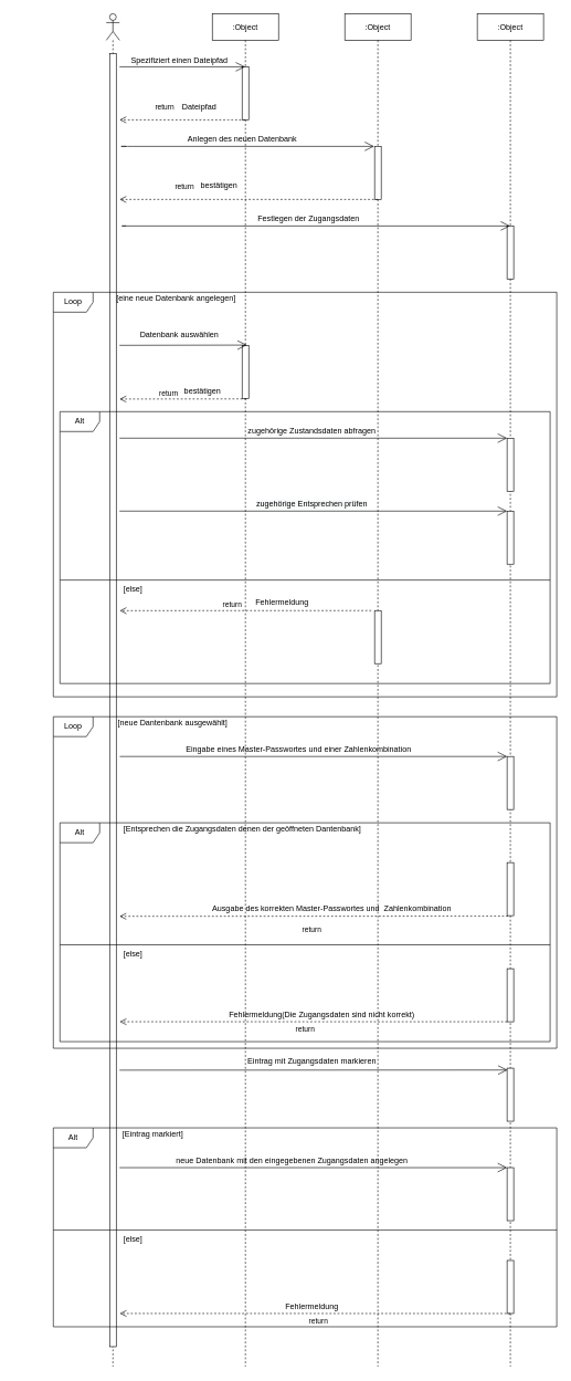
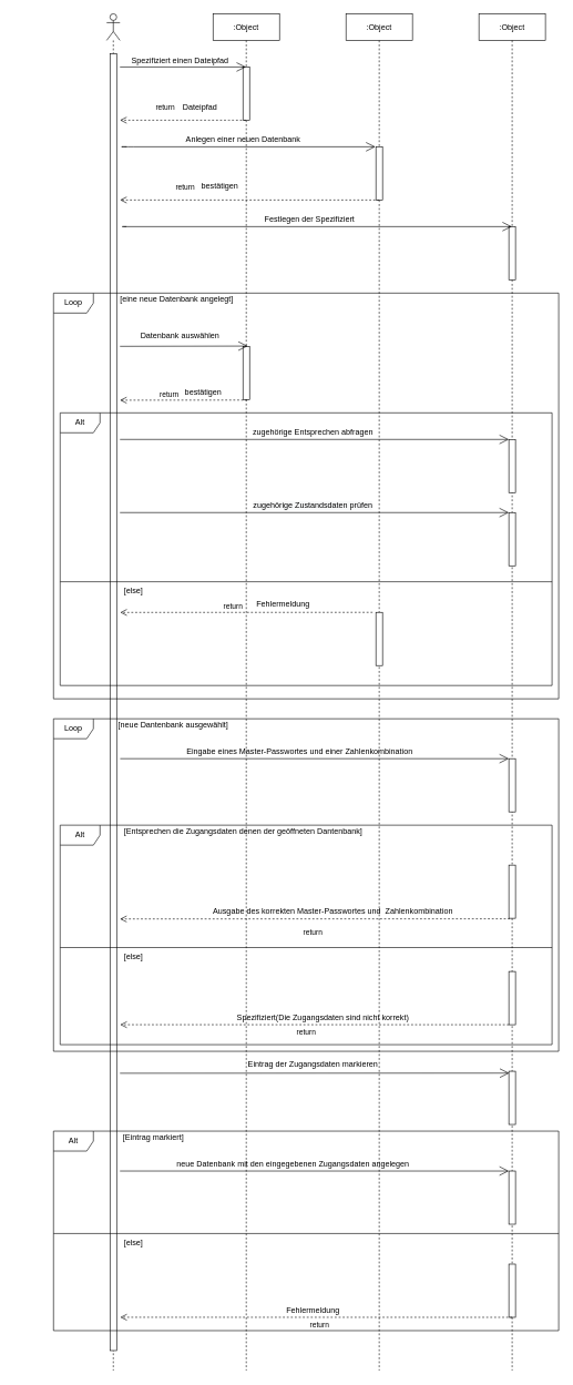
  <mxCell id="0" />
  <mxCell id="1" parent="0" />
  <mxCell id="2" value="" style="shape=umlLifeline;participant=umlActor;perimeter=lifelinePerimeter;whiteSpace=wrap;html=1;container=1;collapsible=0;recursiveResize=0;verticalAlign=top;spacingTop=36;outlineConnect=0;" vertex="1" parent="1"><mxGeometry x="160" y="20" width="20" height="2040" as="geometry" /></mxCell>
  <mxCell id="3" value="" style="html=1;points=[];perimeter=orthogonalPerimeter;" vertex="1" parent="2"><mxGeometry x="5" y="60" width="10" height="1950" as="geometry" /></mxCell>
  <mxCell id="4" value=":Object" style="shape=umlLifeline;perimeter=lifelinePerimeter;whiteSpace=wrap;html=1;container=1;collapsible=0;recursiveResize=0;outlineConnect=0;" vertex="1" parent="1"><mxGeometry x="720" y="20" width="100" height="2040" as="geometry" /></mxCell>
  <mxCell id="5" value="" style="html=1;points=[];perimeter=orthogonalPerimeter;" vertex="1" parent="4"><mxGeometry x="45" y="320" width="10" height="80" as="geometry" /></mxCell>
  <mxCell id="6" value="" style="html=1;points=[];perimeter=orthogonalPerimeter;strokeColor=#000000;" vertex="1" parent="4"><mxGeometry x="45" y="1590" width="10" height="80" as="geometry" /></mxCell>
  <mxCell id="7" value=":Object" style="shape=umlLifeline;perimeter=lifelinePerimeter;whiteSpace=wrap;html=1;container=1;collapsible=0;recursiveResize=0;outlineConnect=0;" vertex="1" parent="1"><mxGeometry x="520" y="20" width="100" height="2040" as="geometry" /></mxCell>
  <mxCell id="8" value="" style="html=1;points=[];perimeter=orthogonalPerimeter;" vertex="1" parent="7"><mxGeometry x="45" y="200" width="10" height="80" as="geometry" /></mxCell>
  <mxCell id="9" value=":Object" style="shape=umlLifeline;perimeter=lifelinePerimeter;whiteSpace=wrap;html=1;container=1;collapsible=0;recursiveResize=0;outlineConnect=0;" vertex="1" parent="1"><mxGeometry x="320" y="20" width="100" height="2040" as="geometry" /></mxCell>
  <mxCell id="10" value="" style="html=1;points=[];perimeter=orthogonalPerimeter;" vertex="1" parent="9"><mxGeometry x="45" y="80" width="10" height="80" as="geometry" /></mxCell>
  <mxCell id="11" value="" style="endArrow=open;endFill=1;endSize=12;html=1;" edge="1" parent="1" target="9"><mxGeometry width="160" relative="1" as="geometry"><mxPoint x="180" y="100" as="sourcePoint" /><mxPoint x="330" y="100" as="targetPoint" /></mxGeometry></mxCell>
  <mxCell id="12" value="Spezifiziert einen Dateipfad" style="text;html=1;align=center;verticalAlign=middle;resizable=0;points=[];autosize=1;" vertex="1" parent="1"><mxGeometry x="190" y="80" width="160" height="20" as="geometry" /></mxCell>
  <mxCell id="13" value="Dateipfad" style="text;html=1;align=center;verticalAlign=middle;resizable=0;points=[];autosize=1;" vertex="1" parent="1"><mxGeometry x="265" y="150" width="70" height="20" as="geometry" /></mxCell>
  <mxCell id="14" value="" style="endArrow=open;endFill=1;endSize=12;html=1;entryX=-0.08;entryY=0;entryDx=0;entryDy=0;entryPerimeter=0;" edge="1" parent="1" target="8"><mxGeometry width="160" relative="1" as="geometry"><mxPoint x="190" y="220" as="sourcePoint" /><mxPoint x="565" y="220" as="targetPoint" /><Array as="points"><mxPoint x="180" y="220" /><mxPoint x="190" y="220" /></Array></mxGeometry></mxCell>
  <mxCell id="15" value="return" style="html=1;verticalAlign=bottom;endArrow=open;dashed=1;endSize=8;" edge="1" parent="1"><mxGeometry x="0.498" y="-10" relative="1" as="geometry"><mxPoint x="180" y="300" as="targetPoint" /><mxPoint x="570" y="300" as="sourcePoint" /><Array as="points"><mxPoint x="470" y="300" /></Array><mxPoint as="offset" /></mxGeometry></mxCell>
  <mxCell id="16" value="return" style="html=1;verticalAlign=bottom;endArrow=open;dashed=1;endSize=8;" edge="1" parent="1" source="9"><mxGeometry x="0.295" y="-10" relative="1" as="geometry"><mxPoint x="290" y="180" as="sourcePoint" /><mxPoint x="180" y="180" as="targetPoint" /><Array as="points"><mxPoint x="340" y="180" /></Array><mxPoint x="1" as="offset" /></mxGeometry></mxCell>
  <mxCell id="17" value="bestätigen" style="text;html=1;align=center;verticalAlign=middle;resizable=0;points=[];autosize=1;" vertex="1" parent="1"><mxGeometry x="295" y="270" width="70" height="20" as="geometry" /></mxCell>
- <mxCell id="18" value="Anlegen des neuen Datenbank" style="text;html=1;align=center;verticalAlign=middle;resizable=0;points=[];autosize=1;" vertex="1" parent="1"><mxGeometry x="270" y="200" width="190" height="20" as="geometry" /></mxCell>
+ <mxCell id="18" value="Anlegen einer neuen Datenbank" style="text;html=1;align=center;verticalAlign=middle;resizable=0;points=[];autosize=1;" vertex="1" parent="1"><mxGeometry x="270" y="200" width="190" height="20" as="geometry" /></mxCell>
  <mxCell id="19" value="" style="endArrow=open;endFill=1;endSize=12;html=1;" edge="1" parent="1" target="4"><mxGeometry width="160" relative="1" as="geometry"><mxPoint x="190" y="340" as="sourcePoint" /><mxPoint x="330" y="340" as="targetPoint" /><Array as="points"><mxPoint x="180" y="340" /></Array></mxGeometry></mxCell>
- <mxCell id="20" value="Festlegen der Zugangsdaten" style="text;html=1;align=center;verticalAlign=middle;resizable=0;points=[];autosize=1;" vertex="1" parent="1"><mxGeometry x="380" y="320" width="170" height="20" as="geometry" /></mxCell>
+ <mxCell id="20" value="Festlegen der Spezifiziert" style="text;html=1;align=center;verticalAlign=middle;resizable=0;points=[];autosize=1;" vertex="1" parent="1"><mxGeometry x="380" y="320" width="170" height="20" as="geometry" /></mxCell>
  <mxCell id="21" value="Loop" style="shape=umlFrame;whiteSpace=wrap;html=1;" vertex="1" parent="1"><mxGeometry x="80" y="440" width="760" height="610" as="geometry" /></mxCell>
  <mxCell id="22" value="" style="html=1;points=[];perimeter=orthogonalPerimeter;" vertex="1" parent="1"><mxGeometry x="365" y="520" width="10" height="80" as="geometry" /></mxCell>
  <mxCell id="23" value="return" style="html=1;verticalAlign=bottom;endArrow=open;dashed=1;endSize=8;exitX=0.64;exitY=1.01;exitDx=0;exitDy=0;exitPerimeter=0;" edge="1" parent="1" source="22"><mxGeometry x="0.223" relative="1" as="geometry"><mxPoint x="250" y="570" as="sourcePoint" /><mxPoint x="180" y="601" as="targetPoint" /><mxPoint as="offset" /></mxGeometry></mxCell>
  <mxCell id="24" value="" style="endArrow=open;endFill=1;endSize=12;html=1;entryX=0.72;entryY=-0.005;entryDx=0;entryDy=0;entryPerimeter=0;" edge="1" parent="1" target="22"><mxGeometry width="160" relative="1" as="geometry"><mxPoint x="180" y="520" as="sourcePoint" /><mxPoint x="330" y="500" as="targetPoint" /></mxGeometry></mxCell>
  <mxCell id="25" value="Datenbank auswählen" style="text;html=1;align=center;verticalAlign=middle;resizable=0;points=[];autosize=1;" vertex="1" parent="1"><mxGeometry x="205" y="495" width="130" height="20" as="geometry" /></mxCell>
- <mxCell id="26" value="&amp;nbsp; &amp;nbsp; &amp;nbsp; &amp;nbsp; &amp;nbsp; &amp;nbsp; &amp;nbsp; &amp;nbsp; &amp;nbsp; &amp;nbsp; &amp;nbsp; &amp;nbsp; &amp;nbsp; &amp;nbsp; &amp;nbsp; &amp;nbsp; &amp;nbsp; &amp;nbsp; &amp;nbsp; &amp;nbsp; &amp;nbsp; &amp;nbsp; &amp;nbsp;[eine neue Datenbank angelegen]" style="text;html=1;align=center;verticalAlign=middle;resizable=0;points=[];autosize=1;" vertex="1" parent="1"><mxGeometry x="20" y="440" width="340" height="20" as="geometry" /></mxCell>
+ <mxCell id="26" value="&amp;nbsp; &amp;nbsp; &amp;nbsp; &amp;nbsp; &amp;nbsp; &amp;nbsp; &amp;nbsp; &amp;nbsp; &amp;nbsp; &amp;nbsp; &amp;nbsp; &amp;nbsp; &amp;nbsp; &amp;nbsp; &amp;nbsp; &amp;nbsp; &amp;nbsp; &amp;nbsp; &amp;nbsp; &amp;nbsp; &amp;nbsp; &amp;nbsp; &amp;nbsp;[eine neue Datenbank angelegt]" style="text;html=1;align=center;verticalAlign=middle;resizable=0;points=[];autosize=1;" vertex="1" parent="1"><mxGeometry x="20" y="440" width="340" height="20" as="geometry" /></mxCell>
  <mxCell id="27" value="bestätigen" style="text;html=1;align=center;verticalAlign=middle;resizable=0;points=[];autosize=1;" vertex="1" parent="1"><mxGeometry x="270" y="580" width="70" height="20" as="geometry" /></mxCell>
  <mxCell id="28" value="Alt" style="shape=umlFrame;whiteSpace=wrap;html=1;strokeColor=#000000;" vertex="1" parent="1"><mxGeometry x="90" y="620" width="740" height="410" as="geometry" /></mxCell>
  <mxCell id="29" value="" style="html=1;points=[];perimeter=orthogonalPerimeter;" vertex="1" parent="1"><mxGeometry x="765" y="660" width="10" height="80" as="geometry" /></mxCell>
  <mxCell id="30" value="" style="html=1;points=[];perimeter=orthogonalPerimeter;" vertex="1" parent="1"><mxGeometry x="765" y="770" width="10" height="80" as="geometry" /></mxCell>
  <mxCell id="31" value="" style="endArrow=open;endFill=1;endSize=12;html=1;" edge="1" parent="1"><mxGeometry width="160" relative="1" as="geometry"><mxPoint x="180" y="660" as="sourcePoint" /><mxPoint x="765" y="660" as="targetPoint" /></mxGeometry></mxCell>
  <mxCell id="32" value="" style="endArrow=open;endFill=1;endSize=12;html=1;" edge="1" parent="1"><mxGeometry width="160" relative="1" as="geometry"><mxPoint x="180" y="770" as="sourcePoint" /><mxPoint x="765" y="770" as="targetPoint" /></mxGeometry></mxCell>
- <mxCell id="33" value="zugehörige Zustandsdaten abfragen" style="text;html=1;align=center;verticalAlign=middle;resizable=0;points=[];autosize=1;" vertex="1" parent="1"><mxGeometry x="365" y="640" width="210" height="20" as="geometry" /></mxCell>
- <mxCell id="34" value="&lt;span style=&quot;color: rgb(0 , 0 , 0) ; font-family: &amp;#34;helvetica&amp;#34; ; font-size: 12px ; font-style: normal ; font-weight: 400 ; letter-spacing: normal ; text-align: center ; text-indent: 0px ; text-transform: none ; word-spacing: 0px ; background-color: rgb(248 , 249 , 250) ; display: inline ; float: none&quot;&gt;zugehörige Entsprechen prüfen&lt;/span&gt;" style="text;html=1;align=center;verticalAlign=middle;resizable=0;points=[];autosize=1;" vertex="1" parent="1"><mxGeometry x="375" y="750" width="190" height="20" as="geometry" /></mxCell>
+ <mxCell id="33" value="zugehörige Entsprechen abfragen" style="text;html=1;align=center;verticalAlign=middle;resizable=0;points=[];autosize=1;" vertex="1" parent="1"><mxGeometry x="365" y="640" width="210" height="20" as="geometry" /></mxCell>
+ <mxCell id="34" value="&lt;span style=&quot;color: rgb(0 , 0 , 0) ; font-family: &amp;#34;helvetica&amp;#34; ; font-size: 12px ; font-style: normal ; font-weight: 400 ; letter-spacing: normal ; text-align: center ; text-indent: 0px ; text-transform: none ; word-spacing: 0px ; background-color: rgb(248 , 249 , 250) ; display: inline ; float: none&quot;&gt;zugehörige Zustandsdaten prüfen&lt;/span&gt;" style="text;html=1;align=center;verticalAlign=middle;resizable=0;points=[];autosize=1;" vertex="1" parent="1"><mxGeometry x="375" y="750" width="190" height="20" as="geometry" /></mxCell>
  <mxCell id="35" value="" style="line;strokeWidth=1;fillColor=none;align=left;verticalAlign=middle;spacingTop=-1;spacingLeft=3;spacingRight=3;rotatable=0;labelPosition=right;points=[];portConstraint=eastwest;" vertex="1" parent="1"><mxGeometry x="90" y="870" width="740" height="8" as="geometry" /></mxCell>
  <mxCell id="36" value="[else]" style="text;html=1;align=center;verticalAlign=middle;resizable=0;points=[];autosize=1;" vertex="1" parent="1"><mxGeometry x="180" y="878" width="40" height="20" as="geometry" /></mxCell>
  <mxCell id="37" value="" style="html=1;points=[];perimeter=orthogonalPerimeter;strokeColor=#000000;" vertex="1" parent="1"><mxGeometry x="565" y="920" width="10" height="80" as="geometry" /></mxCell>
  <mxCell id="38" value="return" style="html=1;verticalAlign=bottom;endArrow=open;dashed=1;endSize=8;entryX=0.122;entryY=0.732;entryDx=0;entryDy=0;entryPerimeter=0;" edge="1" parent="1" target="28"><mxGeometry x="0.106" relative="1" as="geometry"><mxPoint x="560" y="920" as="sourcePoint" /><mxPoint x="480" y="920" as="targetPoint" /><mxPoint as="offset" /></mxGeometry></mxCell>
  <mxCell id="39" value="Fehlermeldung" style="text;html=1;align=center;verticalAlign=middle;resizable=0;points=[];autosize=1;" vertex="1" parent="1"><mxGeometry x="375" y="898" width="100" height="20" as="geometry" /></mxCell>
  <mxCell id="40" value="Loop" style="shape=umlFrame;whiteSpace=wrap;html=1;strokeColor=#000000;" vertex="1" parent="1"><mxGeometry x="80" y="1080" width="760" height="500" as="geometry" /></mxCell>
  <mxCell id="41" value="" style="html=1;points=[];perimeter=orthogonalPerimeter;strokeColor=#000000;" vertex="1" parent="1"><mxGeometry x="765" y="1140" width="10" height="80" as="geometry" /></mxCell>
  <mxCell id="42" value="[neue Dantenbank ausgewählt]" style="text;html=1;align=center;verticalAlign=middle;resizable=0;points=[];autosize=1;" vertex="1" parent="1"><mxGeometry x="170" y="1080" width="180" height="20" as="geometry" /></mxCell>
  <mxCell id="43" value="Alt" style="shape=umlFrame;whiteSpace=wrap;html=1;strokeColor=#000000;" vertex="1" parent="1"><mxGeometry x="90" y="1240" width="740" height="330" as="geometry" /></mxCell>
  <mxCell id="44" value="" style="html=1;points=[];perimeter=orthogonalPerimeter;strokeColor=#000000;" vertex="1" parent="1"><mxGeometry x="765" y="1300" width="10" height="80" as="geometry" /></mxCell>
  <mxCell id="45" value="" style="html=1;points=[];perimeter=orthogonalPerimeter;strokeColor=#000000;" vertex="1" parent="1"><mxGeometry x="765" y="1460" width="10" height="80" as="geometry" /></mxCell>
  <mxCell id="46" value="" style="line;strokeWidth=1;fillColor=none;align=left;verticalAlign=middle;spacingTop=-1;spacingLeft=3;spacingRight=3;rotatable=0;labelPosition=right;points=[];portConstraint=eastwest;" vertex="1" parent="1"><mxGeometry x="90" y="1420" width="740" height="8" as="geometry" /></mxCell>
  <mxCell id="47" value="" style="endArrow=open;endFill=1;endSize=12;html=1;exitX=0.132;exitY=0.12;exitDx=0;exitDy=0;exitPerimeter=0;" edge="1" parent="1" source="40"><mxGeometry width="160" relative="1" as="geometry"><mxPoint x="605" y="1140" as="sourcePoint" /><mxPoint x="765" y="1140" as="targetPoint" /></mxGeometry></mxCell>
  <mxCell id="48" value="return" style="html=1;verticalAlign=bottom;endArrow=open;dashed=1;endSize=8;exitX=0.14;exitY=1.01;exitDx=0;exitDy=0;exitPerimeter=0;" edge="1" parent="1" source="44"><mxGeometry x="0.011" y="29" relative="1" as="geometry"><mxPoint x="680" y="1360" as="sourcePoint" /><mxPoint x="180" y="1381" as="targetPoint" /><mxPoint as="offset" /></mxGeometry></mxCell>
  <mxCell id="49" value="return" style="html=1;verticalAlign=bottom;endArrow=open;dashed=1;endSize=8;entryX=0.122;entryY=0.909;entryDx=0;entryDy=0;entryPerimeter=0;" edge="1" parent="1" target="43"><mxGeometry x="0.043" y="20" relative="1" as="geometry"><mxPoint x="765" y="1540" as="sourcePoint" /><mxPoint x="685" y="1540" as="targetPoint" /><mxPoint as="offset" /></mxGeometry></mxCell>
  <mxCell id="50" value="Alt" style="shape=umlFrame;whiteSpace=wrap;html=1;strokeColor=#000000;" vertex="1" parent="1"><mxGeometry x="80" y="1700" width="760" height="300" as="geometry" /></mxCell>
  <mxCell id="51" value="[else]" style="text;html=1;align=center;verticalAlign=middle;resizable=0;points=[];autosize=1;" vertex="1" parent="1"><mxGeometry x="180" y="1428" width="40" height="20" as="geometry" /></mxCell>
  <mxCell id="52" value="Eingabe eines Master-Passwortes und einer Zahlenkombination" style="text;html=1;align=center;verticalAlign=middle;resizable=0;points=[];autosize=1;" vertex="1" parent="1"><mxGeometry x="270" y="1120" width="360" height="20" as="geometry" /></mxCell>
  <mxCell id="53" value="[Entsprechen die Zugangsdaten denen der geöffneten Dantenbank]" style="text;html=1;align=center;verticalAlign=middle;resizable=0;points=[];autosize=1;" vertex="1" parent="1"><mxGeometry x="180" y="1240" width="370" height="20" as="geometry" /></mxCell>
  <mxCell id="54" value="Ausgabe des korrekten Master-Passwortes und&amp;nbsp; Zahlenkombination" style="text;html=1;align=center;verticalAlign=middle;resizable=0;points=[];autosize=1;" vertex="1" parent="1"><mxGeometry x="310" y="1360" width="380" height="20" as="geometry" /></mxCell>
- <mxCell id="55" value="Fehlermeldung(Die Zugangsdaten sind nicht korrekt)" style="text;html=1;align=center;verticalAlign=middle;resizable=0;points=[];autosize=1;" vertex="1" parent="1"><mxGeometry x="335" y="1520" width="300" height="20" as="geometry" /></mxCell>
+ <mxCell id="55" value="Spezifiziert(Die Zugangsdaten sind nicht korrekt)" style="text;html=1;align=center;verticalAlign=middle;resizable=0;points=[];autosize=1;" vertex="1" parent="1"><mxGeometry x="335" y="1520" width="300" height="20" as="geometry" /></mxCell>
  <mxCell id="56" value="" style="endArrow=open;endFill=1;endSize=12;html=1;entryX=0.06;entryY=0.035;entryDx=0;entryDy=0;entryPerimeter=0;" edge="1" parent="1" target="6"><mxGeometry width="160" relative="1" as="geometry"><mxPoint x="180" y="1613" as="sourcePoint" /><mxPoint x="440" y="1690" as="targetPoint" /></mxGeometry></mxCell>
- <mxCell id="57" value="Eintrag mit Zugangsdaten markieren" style="text;html=1;align=center;verticalAlign=middle;resizable=0;points=[];autosize=1;" vertex="1" parent="1"><mxGeometry x="365" y="1590" width="210" height="20" as="geometry" /></mxCell>
+ <mxCell id="57" value="Eintrag der Zugangsdaten markieren" style="text;html=1;align=center;verticalAlign=middle;resizable=0;points=[];autosize=1;" vertex="1" parent="1"><mxGeometry x="365" y="1590" width="210" height="20" as="geometry" /></mxCell>
  <mxCell id="58" value="" style="html=1;points=[];perimeter=orthogonalPerimeter;strokeColor=#000000;" vertex="1" parent="1"><mxGeometry x="765" y="1760" width="10" height="80" as="geometry" /></mxCell>
  <mxCell id="59" value="[Eintrag markiert]" style="text;html=1;align=center;verticalAlign=middle;resizable=0;points=[];autosize=1;" vertex="1" parent="1"><mxGeometry x="175" y="1700" width="110" height="20" as="geometry" /></mxCell>
  <mxCell id="60" value="" style="endArrow=open;endFill=1;endSize=12;html=1;" edge="1" parent="1"><mxGeometry width="160" relative="1" as="geometry"><mxPoint x="180" y="1760" as="sourcePoint" /><mxPoint x="765" y="1760" as="targetPoint" /></mxGeometry></mxCell>
  <mxCell id="61" value="" style="line;strokeWidth=1;fillColor=none;align=left;verticalAlign=middle;spacingTop=-1;spacingLeft=3;spacingRight=3;rotatable=0;labelPosition=right;points=[];portConstraint=eastwest;" vertex="1" parent="1"><mxGeometry x="80" y="1850" width="760" height="8" as="geometry" /></mxCell>
  <mxCell id="62" value="" style="html=1;points=[];perimeter=orthogonalPerimeter;strokeColor=#000000;" vertex="1" parent="1"><mxGeometry x="765" y="1900" width="10" height="80" as="geometry" /></mxCell>
  <mxCell id="63" value="[else]" style="text;html=1;align=center;verticalAlign=middle;resizable=0;points=[];autosize=1;" vertex="1" parent="1"><mxGeometry x="180" y="1858" width="40" height="20" as="geometry" /></mxCell>
  <mxCell id="64" value="return" style="html=1;verticalAlign=bottom;endArrow=open;dashed=1;endSize=8;entryX=0.132;entryY=0.933;entryDx=0;entryDy=0;entryPerimeter=0;" edge="1" parent="1" target="50"><mxGeometry x="-0.016" y="20" relative="1" as="geometry"><mxPoint x="770" y="1980" as="sourcePoint" /><mxPoint x="690" y="1980" as="targetPoint" /><mxPoint as="offset" /></mxGeometry></mxCell>
  <mxCell id="65" value="neue Datenbank mit den eingegebenen Zugangsdaten angelegen" style="text;html=1;align=center;verticalAlign=middle;resizable=0;points=[];autosize=1;" vertex="1" parent="1"><mxGeometry x="255" y="1740" width="370" height="20" as="geometry" /></mxCell>
  <mxCell id="66" value="Fehlermeldung" style="text;html=1;align=center;verticalAlign=middle;resizable=0;points=[];autosize=1;" vertex="1" parent="1"><mxGeometry x="420" y="1960" width="100" height="20" as="geometry" /></mxCell>
